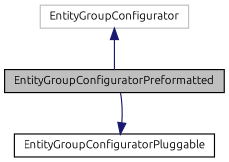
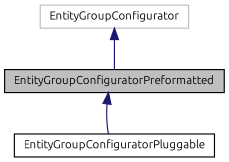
  digraph {
    fontname=Ubuntu
    node [color=black fillcolor=white fontname=Ubuntu fontsize=10 shape=record style=filled]
    edge [color=midnightblue dir=back fontname=Ubuntu fontsize=10 labelfontname=Helvetica labelfontsize=10 style=solid]
    n1 [fillcolor=grey75 fontcolor=black height=0.2 label=EntityGroupConfiguratorPreformatted width=0.4]
    n2 [height=0.2 label=EntityGroupConfiguratorPluggable width=0.4]
    n3 [color=grey75 height=0.2 label=EntityGroupConfigurator width=0.4]
-   n2 -> n1
+   n1 -> n2
    n3 -> n1
  }
